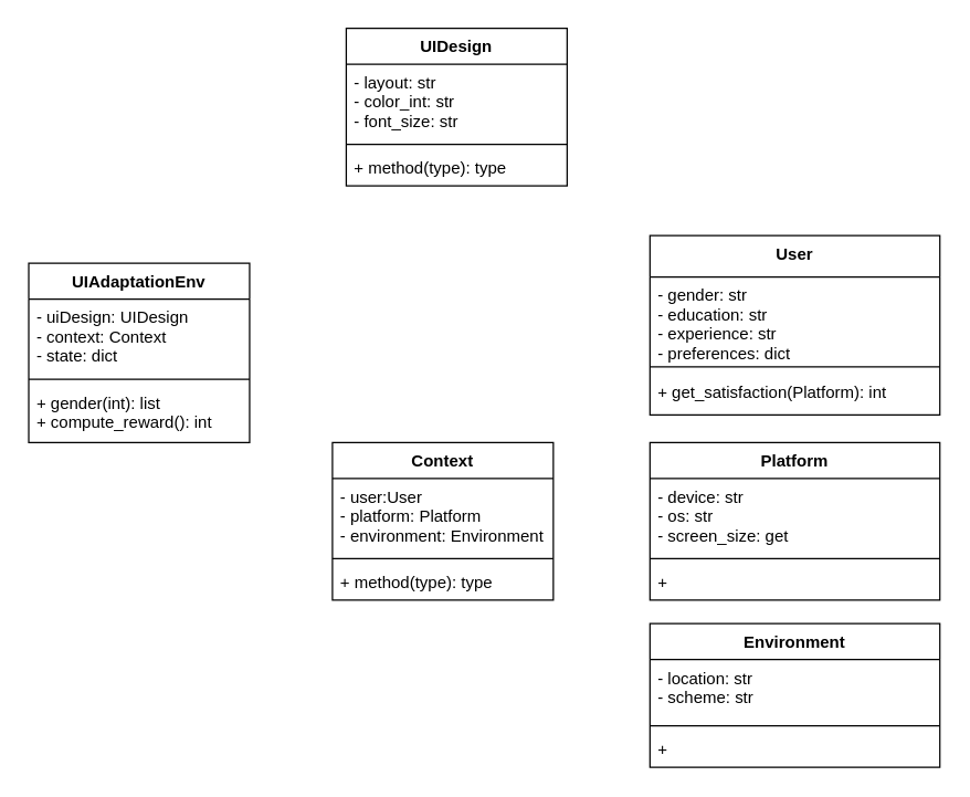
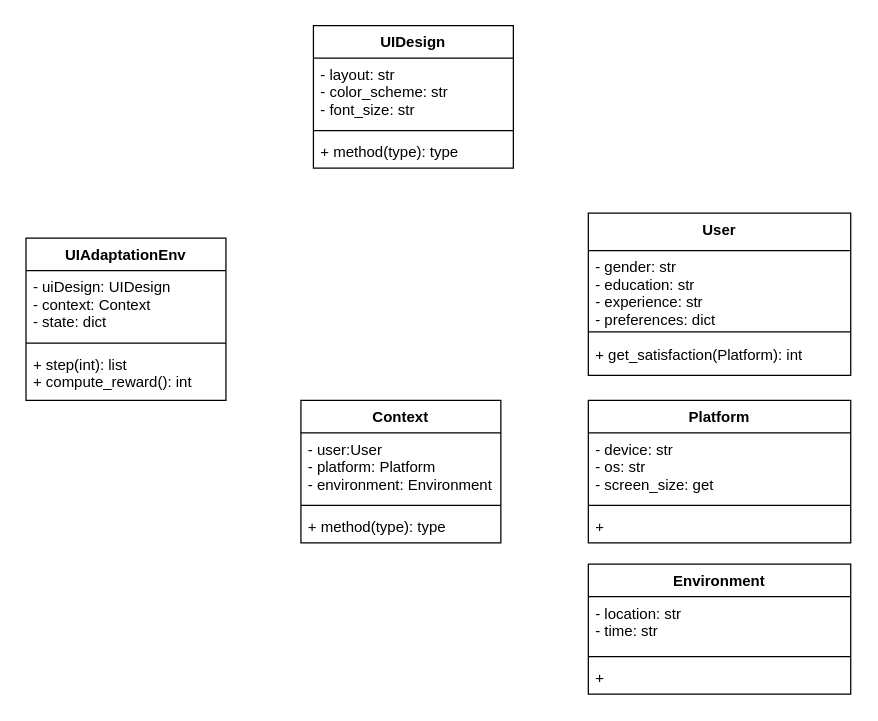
  <mxCell id="0" />
  <mxCell id="1" parent="0" />
  <mxCell id="2" value="UIAdaptationEnv" style="swimlane;fontStyle=1;align=center;verticalAlign=top;childLayout=stackLayout;horizontal=1;startSize=26;horizontalStack=0;resizeParent=1;resizeParentMax=0;resizeLast=0;collapsible=1;marginBottom=0;" vertex="1" parent="1"><mxGeometry x="20" y="190" width="160" height="130" as="geometry" /></mxCell>
  <mxCell id="3" value="- uiDesign: UIDesign&#10;- context: Context&#10;- state: dict&#10;&#10;" style="text;strokeColor=none;fillColor=none;align=left;verticalAlign=top;spacingLeft=4;spacingRight=4;overflow=hidden;rotatable=0;points=[[0,0.5],[1,0.5]];portConstraint=eastwest;" vertex="1" parent="2"><mxGeometry y="26" width="160" height="54" as="geometry" /></mxCell>
  <mxCell id="4" value="" style="line;strokeWidth=1;fillColor=none;align=left;verticalAlign=middle;spacingTop=-1;spacingLeft=3;spacingRight=3;rotatable=0;labelPosition=right;points=[];portConstraint=eastwest;strokeColor=inherit;" vertex="1" parent="2"><mxGeometry y="80" width="160" height="8" as="geometry" /></mxCell>
- <mxCell id="5" value="+ gender(int): list&#10;+ compute_reward(): int&#10;" style="text;strokeColor=none;fillColor=none;align=left;verticalAlign=top;spacingLeft=4;spacingRight=4;overflow=hidden;rotatable=0;points=[[0,0.5],[1,0.5]];portConstraint=eastwest;" vertex="1" parent="2"><mxGeometry y="88" width="160" height="42" as="geometry" /></mxCell>
+ <mxCell id="5" value="+ step(int): list&#10;+ compute_reward(): int&#10;" style="text;strokeColor=none;fillColor=none;align=left;verticalAlign=top;spacingLeft=4;spacingRight=4;overflow=hidden;rotatable=0;points=[[0,0.5],[1,0.5]];portConstraint=eastwest;" vertex="1" parent="2"><mxGeometry y="88" width="160" height="42" as="geometry" /></mxCell>
  <mxCell id="6" value="UIDesign" style="swimlane;fontStyle=1;align=center;verticalAlign=top;childLayout=stackLayout;horizontal=1;startSize=26;horizontalStack=0;resizeParent=1;resizeParentMax=0;resizeLast=0;collapsible=1;marginBottom=0;" vertex="1" parent="1"><mxGeometry x="250" y="20" width="160" height="114" as="geometry" /></mxCell>
- <mxCell id="7" value="- layout: str&#10;- color_int: str&#10;- font_size: str&#10;" style="text;strokeColor=none;fillColor=none;align=left;verticalAlign=top;spacingLeft=4;spacingRight=4;overflow=hidden;rotatable=0;points=[[0,0.5],[1,0.5]];portConstraint=eastwest;" vertex="1" parent="6"><mxGeometry y="26" width="160" height="54" as="geometry" /></mxCell>
+ <mxCell id="7" value="- layout: str&#10;- color_scheme: str&#10;- font_size: str&#10;" style="text;strokeColor=none;fillColor=none;align=left;verticalAlign=top;spacingLeft=4;spacingRight=4;overflow=hidden;rotatable=0;points=[[0,0.5],[1,0.5]];portConstraint=eastwest;" vertex="1" parent="6"><mxGeometry y="26" width="160" height="54" as="geometry" /></mxCell>
  <mxCell id="8" value="" style="line;strokeWidth=1;fillColor=none;align=left;verticalAlign=middle;spacingTop=-1;spacingLeft=3;spacingRight=3;rotatable=0;labelPosition=right;points=[];portConstraint=eastwest;strokeColor=inherit;" vertex="1" parent="6"><mxGeometry y="80" width="160" height="8" as="geometry" /></mxCell>
  <mxCell id="9" value="+ method(type): type" style="text;strokeColor=none;fillColor=none;align=left;verticalAlign=top;spacingLeft=4;spacingRight=4;overflow=hidden;rotatable=0;points=[[0,0.5],[1,0.5]];portConstraint=eastwest;" vertex="1" parent="6"><mxGeometry y="88" width="160" height="26" as="geometry" /></mxCell>
  <mxCell id="10" value="Context" style="swimlane;fontStyle=1;align=center;verticalAlign=top;childLayout=stackLayout;horizontal=1;startSize=26;horizontalStack=0;resizeParent=1;resizeParentMax=0;resizeLast=0;collapsible=1;marginBottom=0;" vertex="1" parent="1"><mxGeometry x="240" y="320" width="160" height="114" as="geometry" /></mxCell>
  <mxCell id="11" value="- user:User&#10;- platform: Platform&#10;- environment: Environment&#10;" style="text;strokeColor=none;fillColor=none;align=left;verticalAlign=top;spacingLeft=4;spacingRight=4;overflow=hidden;rotatable=0;points=[[0,0.5],[1,0.5]];portConstraint=eastwest;" vertex="1" parent="10"><mxGeometry y="26" width="160" height="54" as="geometry" /></mxCell>
  <mxCell id="12" value="" style="line;strokeWidth=1;fillColor=none;align=left;verticalAlign=middle;spacingTop=-1;spacingLeft=3;spacingRight=3;rotatable=0;labelPosition=right;points=[];portConstraint=eastwest;strokeColor=inherit;" vertex="1" parent="10"><mxGeometry y="80" width="160" height="8" as="geometry" /></mxCell>
  <mxCell id="13" value="+ method(type): type" style="text;strokeColor=none;fillColor=none;align=left;verticalAlign=top;spacingLeft=4;spacingRight=4;overflow=hidden;rotatable=0;points=[[0,0.5],[1,0.5]];portConstraint=eastwest;" vertex="1" parent="10"><mxGeometry y="88" width="160" height="26" as="geometry" /></mxCell>
  <mxCell id="14" value="Environment" style="swimlane;fontStyle=1;align=center;verticalAlign=top;childLayout=stackLayout;horizontal=1;startSize=26;horizontalStack=0;resizeParent=1;resizeParentMax=0;resizeLast=0;collapsible=1;marginBottom=0;" vertex="1" parent="1"><mxGeometry x="470" y="451" width="210" height="104" as="geometry" /></mxCell>
- <mxCell id="15" value="- location: str&#10;- scheme: str&#10;" style="text;strokeColor=none;fillColor=none;align=left;verticalAlign=top;spacingLeft=4;spacingRight=4;overflow=hidden;rotatable=0;points=[[0,0.5],[1,0.5]];portConstraint=eastwest;" vertex="1" parent="14"><mxGeometry y="26" width="210" height="44" as="geometry" /></mxCell>
+ <mxCell id="15" value="- location: str&#10;- time: str&#10;" style="text;strokeColor=none;fillColor=none;align=left;verticalAlign=top;spacingLeft=4;spacingRight=4;overflow=hidden;rotatable=0;points=[[0,0.5],[1,0.5]];portConstraint=eastwest;" vertex="1" parent="14"><mxGeometry y="26" width="210" height="44" as="geometry" /></mxCell>
  <mxCell id="16" value="" style="line;strokeWidth=1;fillColor=none;align=left;verticalAlign=middle;spacingTop=-1;spacingLeft=3;spacingRight=3;rotatable=0;labelPosition=right;points=[];portConstraint=eastwest;strokeColor=inherit;" vertex="1" parent="14"><mxGeometry y="70" width="210" height="8" as="geometry" /></mxCell>
  <mxCell id="17" value="+&#10;" style="text;strokeColor=none;fillColor=none;align=left;verticalAlign=top;spacingLeft=4;spacingRight=4;overflow=hidden;rotatable=0;points=[[0,0.5],[1,0.5]];portConstraint=eastwest;" vertex="1" parent="14"><mxGeometry y="78" width="210" height="26" as="geometry" /></mxCell>
  <mxCell id="18" value="Platform" style="swimlane;fontStyle=1;align=center;verticalAlign=top;childLayout=stackLayout;horizontal=1;startSize=26;horizontalStack=0;resizeParent=1;resizeParentMax=0;resizeLast=0;collapsible=1;marginBottom=0;" vertex="1" parent="1"><mxGeometry x="470" y="320" width="210" height="114" as="geometry" /></mxCell>
  <mxCell id="19" value="- device: str&#10;- os: str&#10;- screen_size: get" style="text;strokeColor=none;fillColor=none;align=left;verticalAlign=top;spacingLeft=4;spacingRight=4;overflow=hidden;rotatable=0;points=[[0,0.5],[1,0.5]];portConstraint=eastwest;" vertex="1" parent="18"><mxGeometry y="26" width="210" height="54" as="geometry" /></mxCell>
  <mxCell id="20" value="" style="line;strokeWidth=1;fillColor=none;align=left;verticalAlign=middle;spacingTop=-1;spacingLeft=3;spacingRight=3;rotatable=0;labelPosition=right;points=[];portConstraint=eastwest;strokeColor=inherit;" vertex="1" parent="18"><mxGeometry y="80" width="210" height="8" as="geometry" /></mxCell>
  <mxCell id="21" value="+ " style="text;strokeColor=none;fillColor=none;align=left;verticalAlign=top;spacingLeft=4;spacingRight=4;overflow=hidden;rotatable=0;points=[[0,0.5],[1,0.5]];portConstraint=eastwest;" vertex="1" parent="18"><mxGeometry y="88" width="210" height="26" as="geometry" /></mxCell>
  <mxCell id="22" value="User" style="swimlane;fontStyle=1;align=center;verticalAlign=top;childLayout=stackLayout;horizontal=1;startSize=30;horizontalStack=0;resizeParent=1;resizeParentMax=0;resizeLast=0;collapsible=1;marginBottom=0;" vertex="1" parent="1"><mxGeometry x="470" y="170" width="210" height="130" as="geometry"><mxRectangle x="530" y="190" width="70" height="30" as="alternateBounds" /></mxGeometry></mxCell>
  <mxCell id="23" value="- gender: str&#10;- education: str&#10;- experience: str&#10;- preferences: dict&#10;" style="text;strokeColor=none;fillColor=none;align=left;verticalAlign=top;spacingLeft=4;spacingRight=4;overflow=hidden;rotatable=0;points=[[0,0.5],[1,0.5]];portConstraint=eastwest;" vertex="1" parent="22"><mxGeometry y="30" width="210" height="60" as="geometry" /></mxCell>
  <mxCell id="24" value="" style="line;strokeWidth=1;fillColor=none;align=left;verticalAlign=middle;spacingTop=-1;spacingLeft=3;spacingRight=3;rotatable=0;labelPosition=right;points=[];portConstraint=eastwest;strokeColor=inherit;" vertex="1" parent="22"><mxGeometry y="90" width="210" height="10" as="geometry" /></mxCell>
  <mxCell id="25" value="+ get_satisfaction(Platform): int" style="text;strokeColor=none;fillColor=none;align=left;verticalAlign=top;spacingLeft=4;spacingRight=4;overflow=hidden;rotatable=0;points=[[0,0.5],[1,0.5]];portConstraint=eastwest;" vertex="1" parent="22"><mxGeometry y="100" width="210" height="30" as="geometry" /></mxCell>
